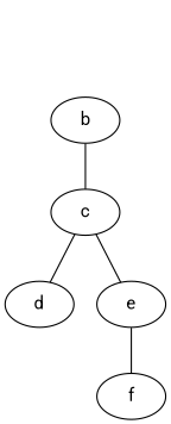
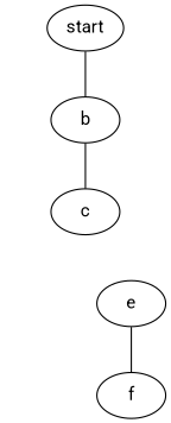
  graph {
    fontname=Roboto
    node [fontname=Roboto]
    edge [fontname=Roboto]
+   n1 [label=start]
    n2 [label=b]
    n3 [label=c]
-   n4 [label=d]
    n5 [label=e]
    n6 [label=f]
+   n1 -- n2
    n2 -- n3
-   n3 -- n4
-   n3 -- n5
    n5 -- n6
  }
